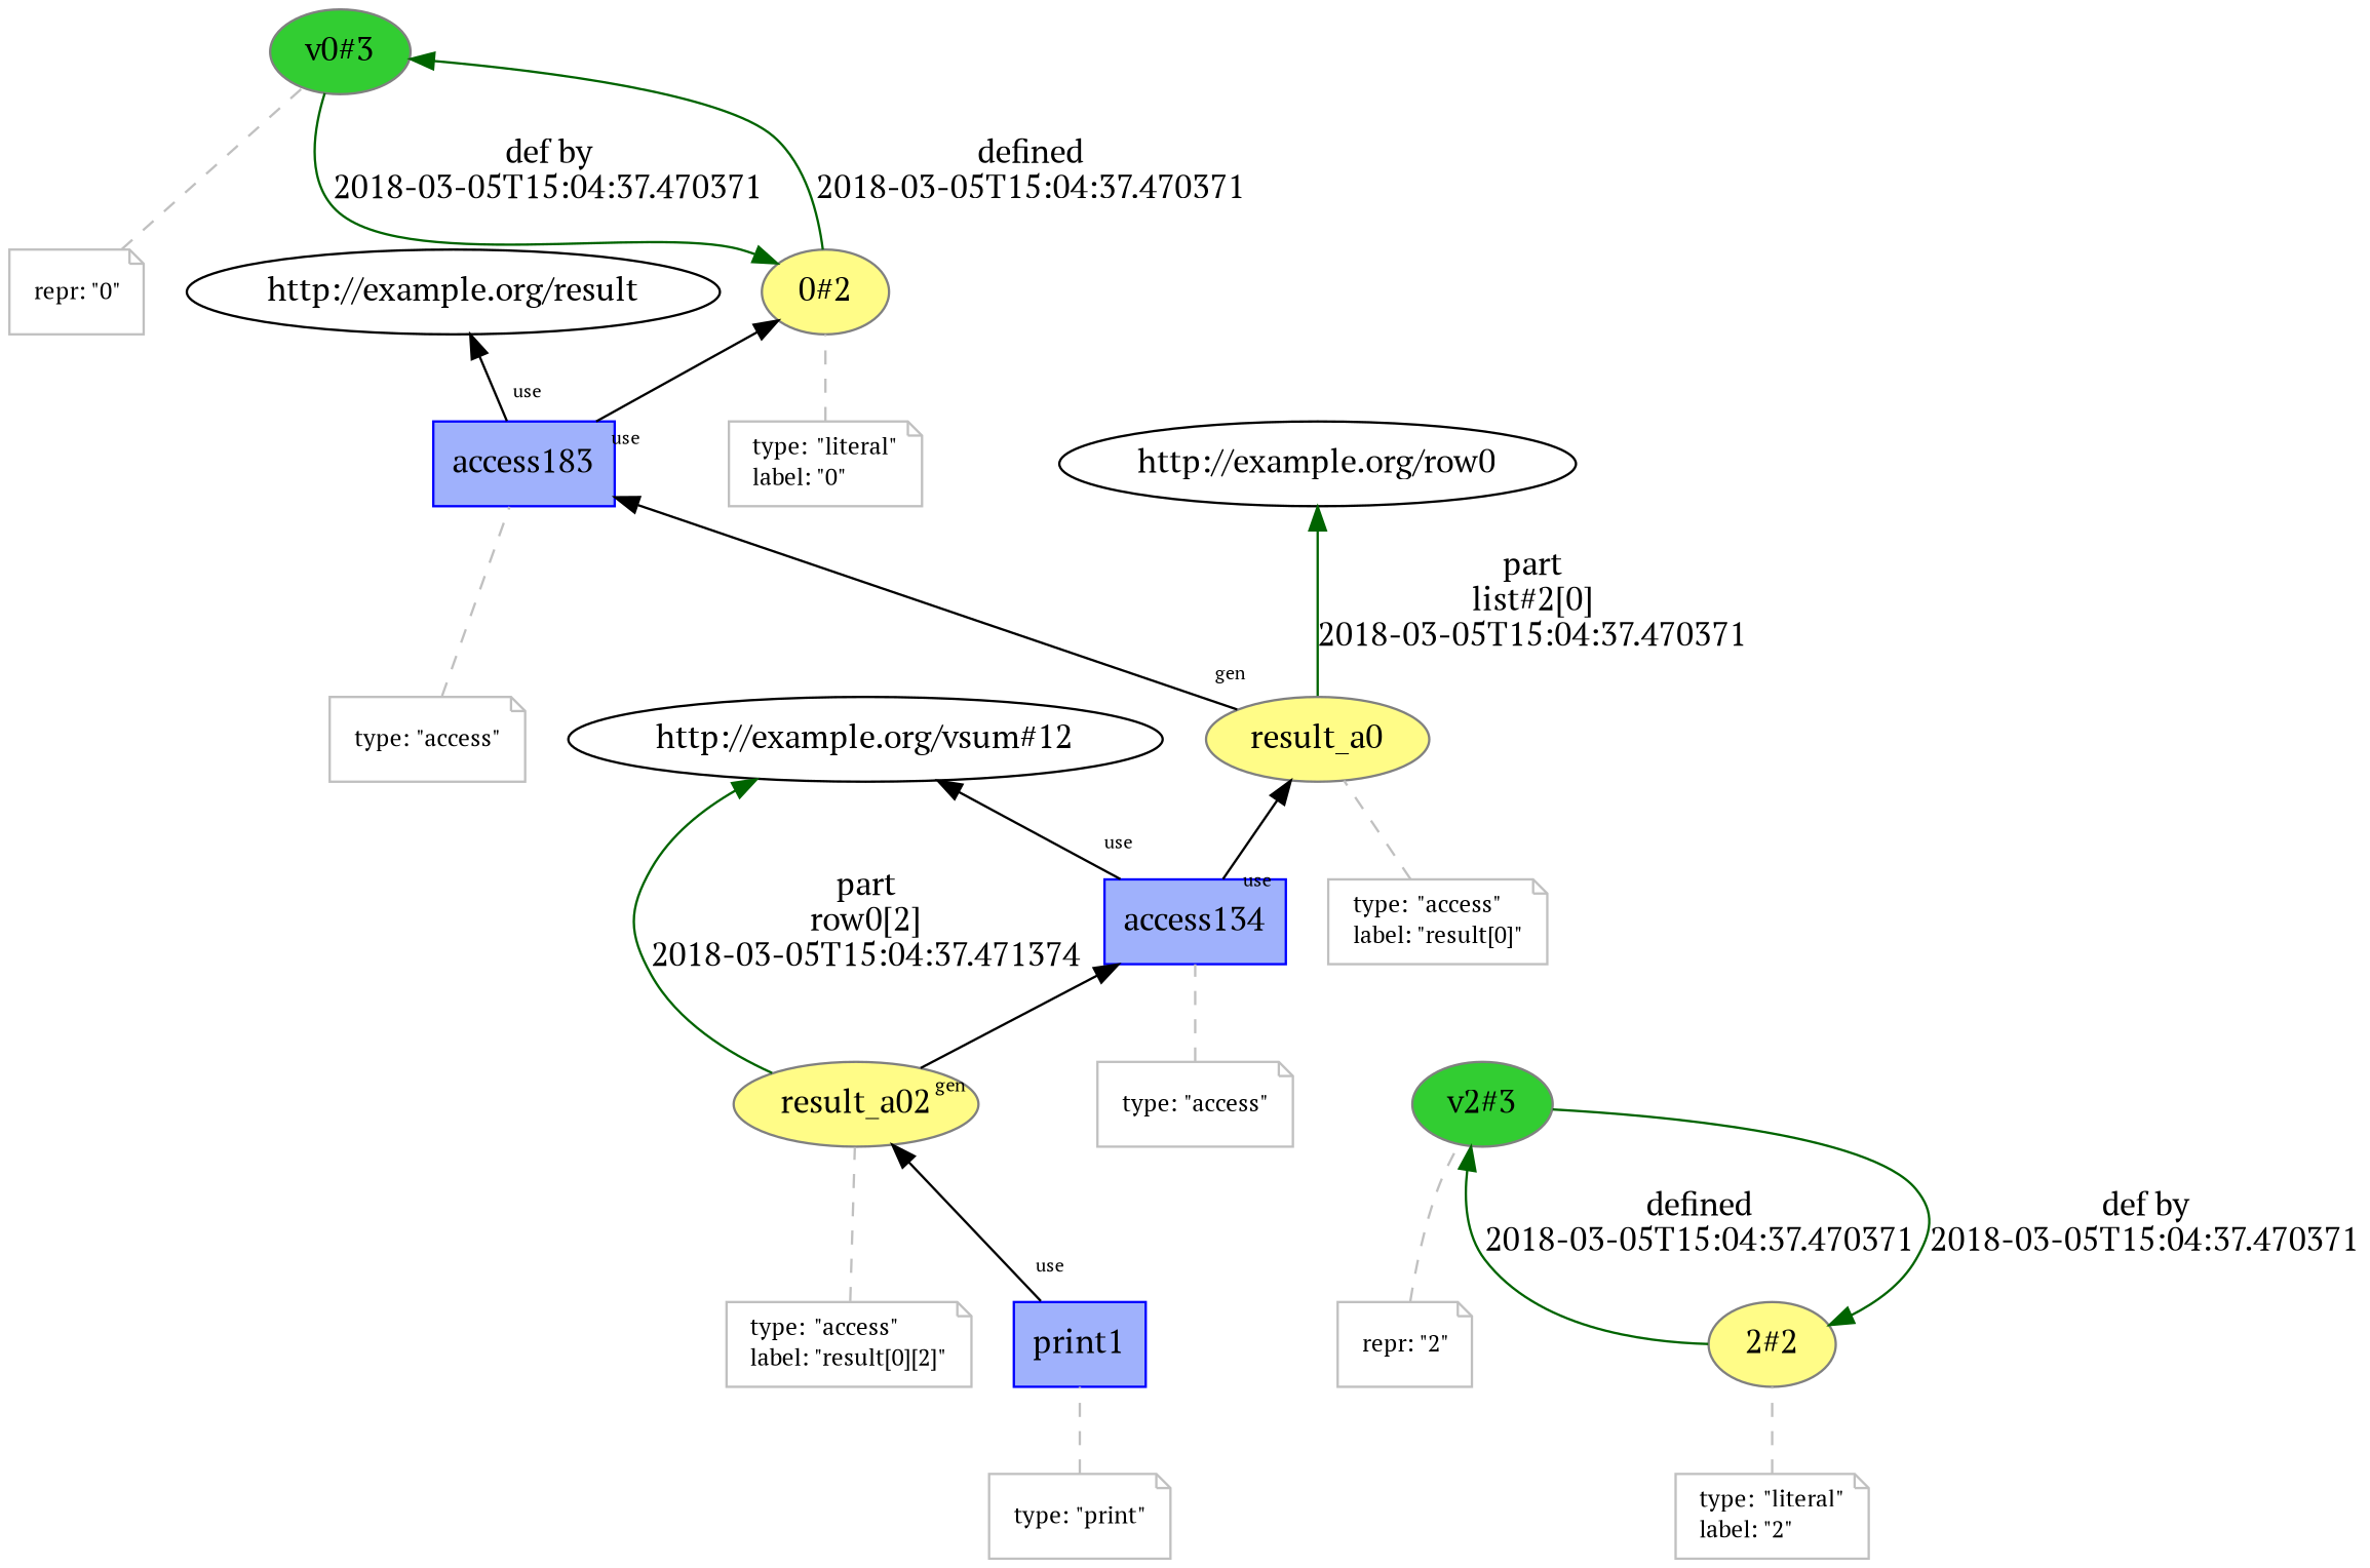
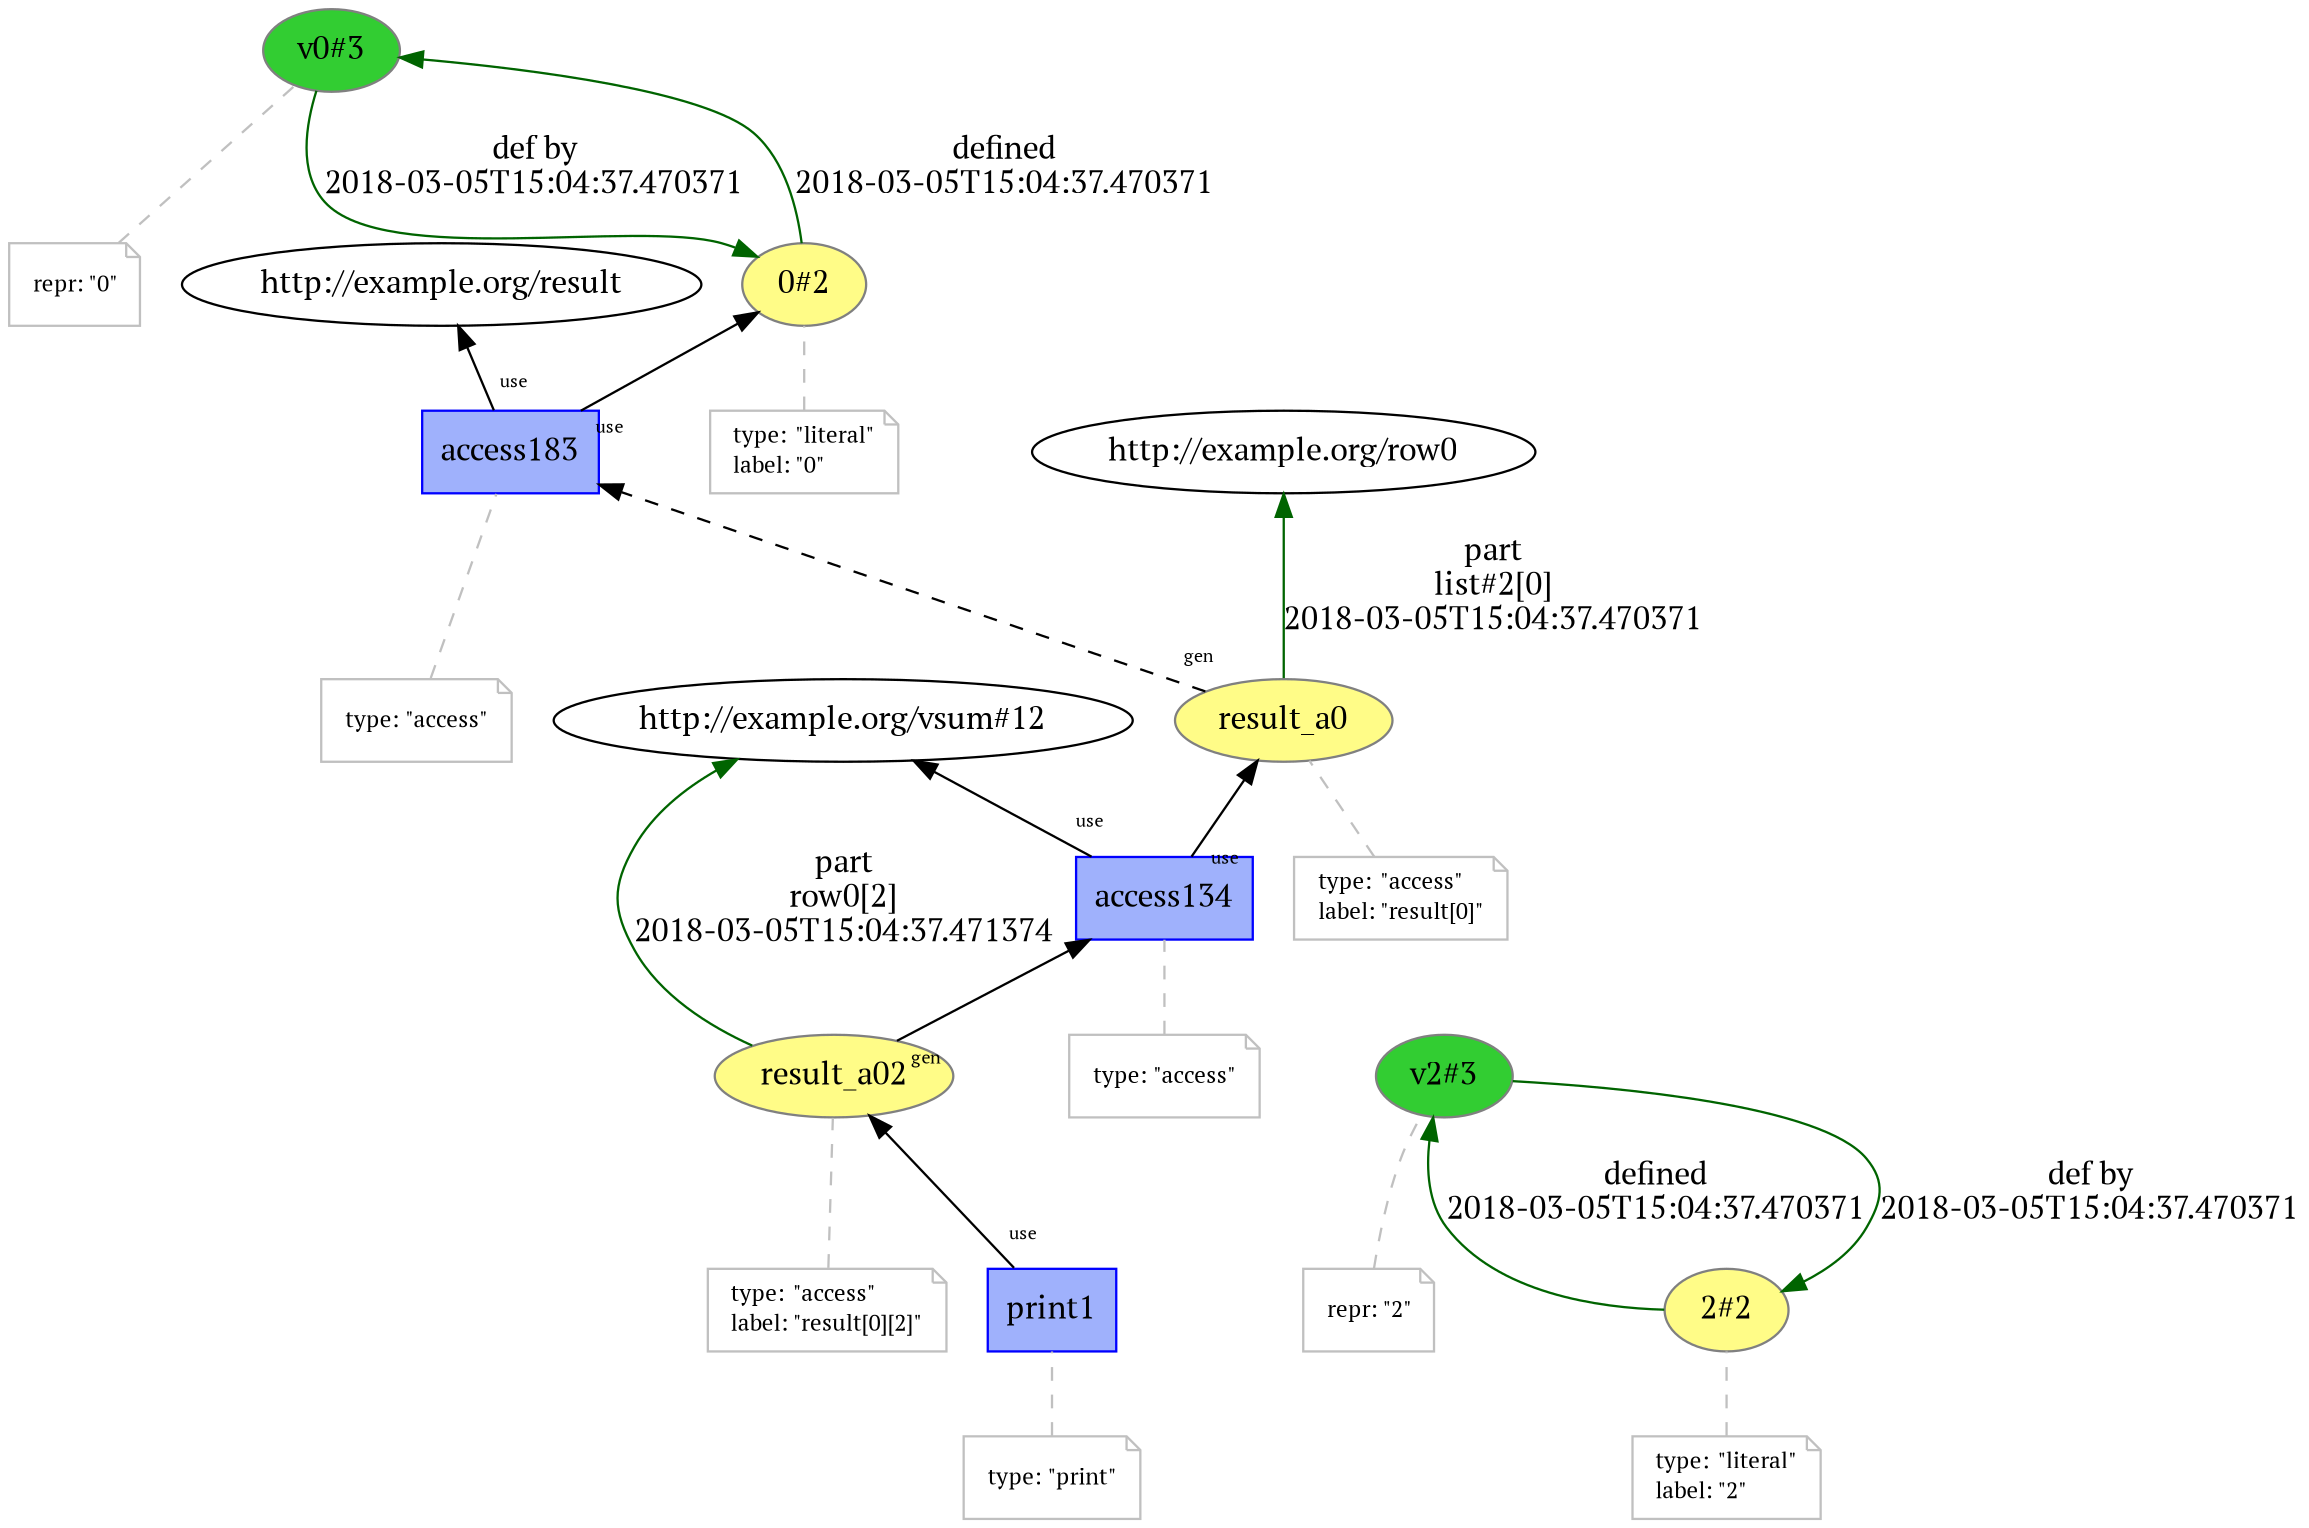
  digraph {
    fontname="PT Serif"
    rankdir=BT
    node [color=gray fontname="PT Serif"]
    edge [color=gray fontname="PT Serif" labelangle=60.0 labeldistance=1.5 labelfontsize=8 rotation=20]
    n1 [color="#808080" fillcolor="#FFFC87" label="0#2" style=filled]
    n2 [color="#808080" fillcolor="#32CD32" label="v0#3" style=filled]
    n3 [fontcolor=black fontsize=10 label=<<TABLE cellpadding="0" border="0"> 	<TR> 	    <TD align="left">type:</TD> 	    <TD align="left">&quot;literal&quot;</TD> 	</TR> 	<TR> 	    <TD align="left">label:</TD> 	    <TD align="left">&quot;0&quot;</TD> 	</TR> </TABLE>> shape=note]
    n4 [fontcolor=black fontsize=10 label=<<TABLE cellpadding="0" border="0"> 	<TR> 	    <TD align="left">repr:</TD> 	    <TD align="left">&quot;0&quot;</TD> 	</TR> </TABLE>> shape=note]
    n5 [color="#808080" fillcolor="#FFFC87" label="2#2" style=filled]
    n6 [color="#808080" fillcolor="#32CD32" label="v2#3" style=filled]
    n7 [fontcolor=black fontsize=10 label=<<TABLE cellpadding="0" border="0"> 	<TR> 	    <TD align="left">type:</TD> 	    <TD align="left">&quot;literal&quot;</TD> 	</TR> 	<TR> 	    <TD align="left">label:</TD> 	    <TD align="left">&quot;2&quot;</TD> 	</TR> </TABLE>> shape=note]
    n8 [fontcolor=black fontsize=10 label=<<TABLE cellpadding="0" border="0"> 	<TR> 	    <TD align="left">repr:</TD> 	    <TD align="left">&quot;2&quot;</TD> 	</TR> </TABLE>> shape=note]
    n9 [color="#808080" fillcolor="#FFFC87" label=result_a0 style=filled]
    "http://example.org/row0" [color=""]
    n11 [color="#0000FF" fillcolor="#9FB1FC" label=access183 shape=polygon sides=4 style=filled]
    "http://example.org/result" [color=""]
    n13 [fontcolor=black fontsize=10 label=<<TABLE cellpadding="0" border="0"> 	<TR> 	    <TD align="left">type:</TD> 	    <TD align="left">&quot;access&quot;</TD> 	</TR> 	<TR> 	    <TD align="left">label:</TD> 	    <TD align="left">&quot;result[0]&quot;</TD> 	</TR> </TABLE>> shape=note]
    n14 [fontcolor=black fontsize=10 label=<<TABLE cellpadding="0" border="0"> 	<TR> 	    <TD align="left">type:</TD> 	    <TD align="left">&quot;access&quot;</TD> 	</TR> </TABLE>> shape=note]
    n15 [color="#808080" fillcolor="#FFFC87" label=result_a02 style=filled]
    "http://example.org/vsum#12" [color=""]
    n17 [color="#0000FF" fillcolor="#9FB1FC" label=access134 shape=polygon sides=4 style=filled]
    n18 [fontcolor=black fontsize=10 label=<<TABLE cellpadding="0" border="0"> 	<TR> 	    <TD align="left">type:</TD> 	    <TD align="left">&quot;access&quot;</TD> 	</TR> 	<TR> 	    <TD align="left">label:</TD> 	    <TD align="left">&quot;result[0][2]&quot;</TD> 	</TR> </TABLE>> shape=note]
    n19 [fontcolor=black fontsize=10 label=<<TABLE cellpadding="0" border="0"> 	<TR> 	    <TD align="left">type:</TD> 	    <TD align="left">&quot;access&quot;</TD> 	</TR> </TABLE>> shape=note]
    n20 [color="#0000FF" fillcolor="#9FB1FC" label=print1 shape=polygon sides=4 style=filled]
    n21 [fontcolor=black fontsize=10 label=<<TABLE cellpadding="0" border="0"> 	<TR> 	    <TD align="left">type:</TD> 	    <TD align="left">&quot;print&quot;</TD> 	</TR> </TABLE>> shape=note]
    n1 -> n2 [color=darkgreen label="defined\n2018-03-05T15:04:37.470371"]
    n2 -> n1 [color=darkgreen label="def by\n2018-03-05T15:04:37.470371"]
    n3 -> n1 [arrowhead=none style=dashed labelangle="" labeldistance="" labelfontsize="" rotation=""]
    n4 -> n2 [arrowhead=none style=dashed labelangle="" labeldistance="" labelfontsize="" rotation=""]
    n5 -> n6 [color=darkgreen label="defined\n2018-03-05T15:04:37.470371"]
    n6 -> n5 [color=darkgreen label="def by\n2018-03-05T15:04:37.470371"]
    n7 -> n5 [arrowhead=none style=dashed labelangle="" labeldistance="" labelfontsize="" rotation=""]
    n8 -> n6 [arrowhead=none style=dashed labelangle="" labeldistance="" labelfontsize="" rotation=""]
    n9 -> "http://example.org/row0" [color=darkgreen label="part\nlist#2[0]\n2018-03-05T15:04:37.470371"]
-   n9 -> n11 [taillabel=gen color=""]
+   n9 -> n11 [taillabel=gen style=dashed color=""]
    n11 -> n1 [taillabel=use color=""]
    n11 -> "http://example.org/result" [taillabel=use color=""]
    n13 -> n9 [arrowhead=none style=dashed labelangle="" labeldistance="" labelfontsize="" rotation=""]
    n14 -> n11 [arrowhead=none style=dashed labelangle="" labeldistance="" labelfontsize="" rotation=""]
    n15 -> "http://example.org/vsum#12" [color=darkgreen label="part\nrow0[2]\n2018-03-05T15:04:37.471374"]
    n15 -> n17 [taillabel=gen color=""]
    n17 -> n9 [taillabel=use color=""]
    n17 -> "http://example.org/vsum#12" [taillabel=use color=""]
    n18 -> n15 [arrowhead=none style=dashed labelangle="" labeldistance="" labelfontsize="" rotation=""]
    n19 -> n17 [arrowhead=none style=dashed labelangle="" labeldistance="" labelfontsize="" rotation=""]
    n20 -> n15 [taillabel=use color=""]
    n21 -> n20 [arrowhead=none style=dashed labelangle="" labeldistance="" labelfontsize="" rotation=""]
  }
